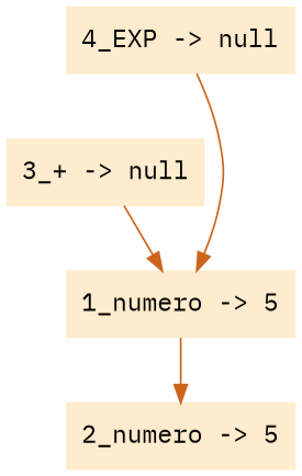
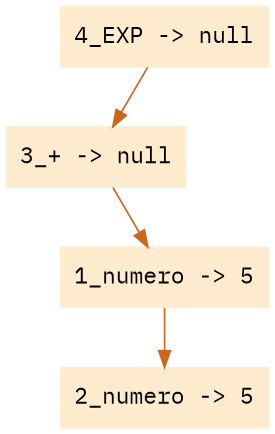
  digraph {
    fontname="IBM Plex Mono"
    rankdir=UD
    node [color=blanchedalmond fontname="IBM Plex Mono" shape=box style=filled]
    edge [color=chocolate3 fontname="IBM Plex Mono"]
    "4_EXP -> null"
    "3_+ -> null"
    "1_numero -> 5"
    "2_numero -> 5"
-   "4_EXP -> null" -> "1_numero -> 5"
+   "4_EXP -> null" -> "3_+ -> null"
    "3_+ -> null" -> "1_numero -> 5"
    "1_numero -> 5" -> "2_numero -> 5"
  }
